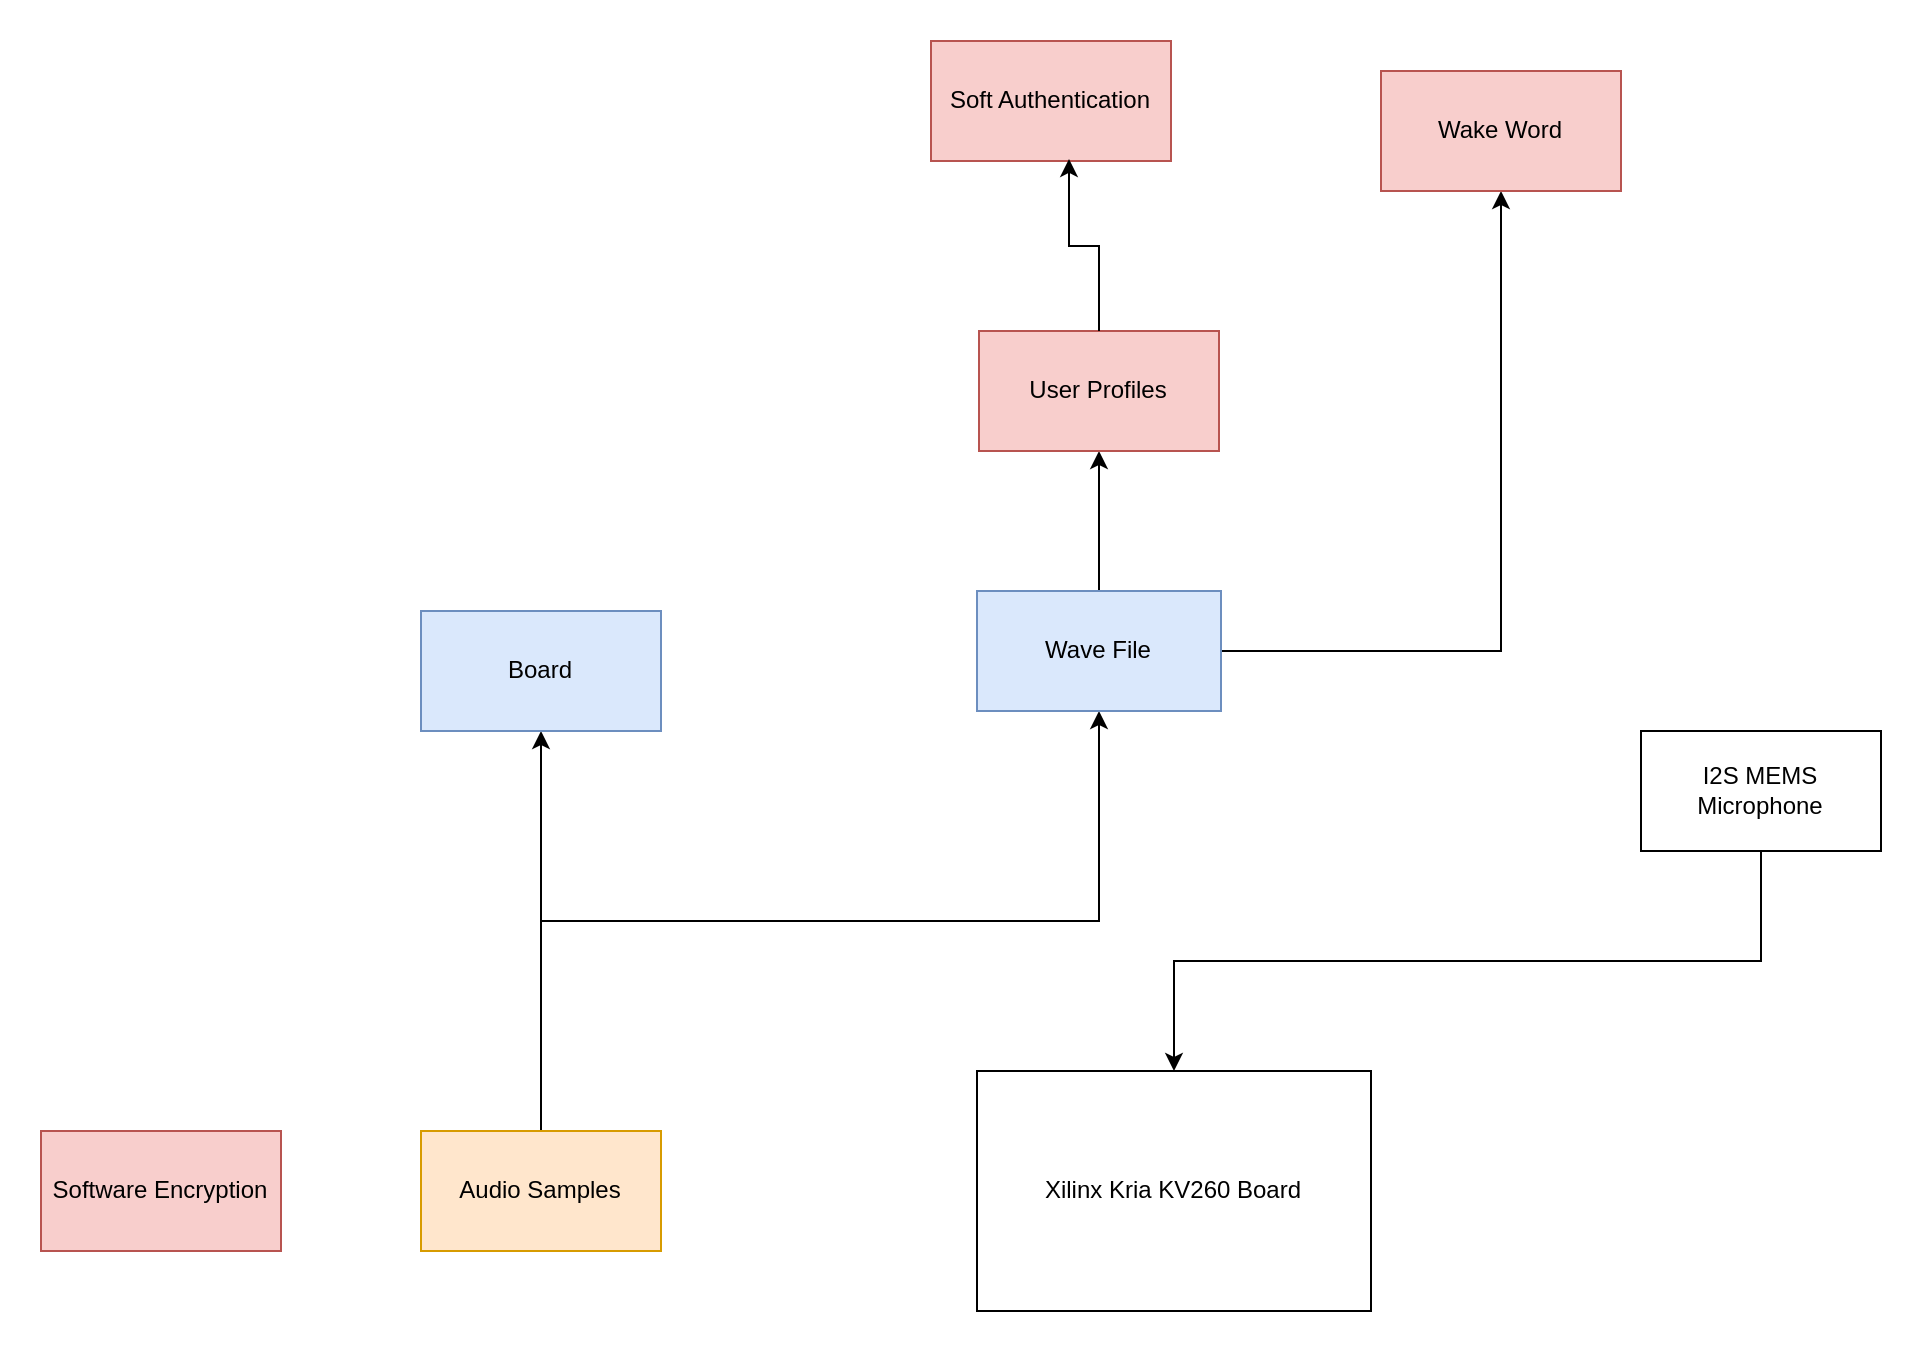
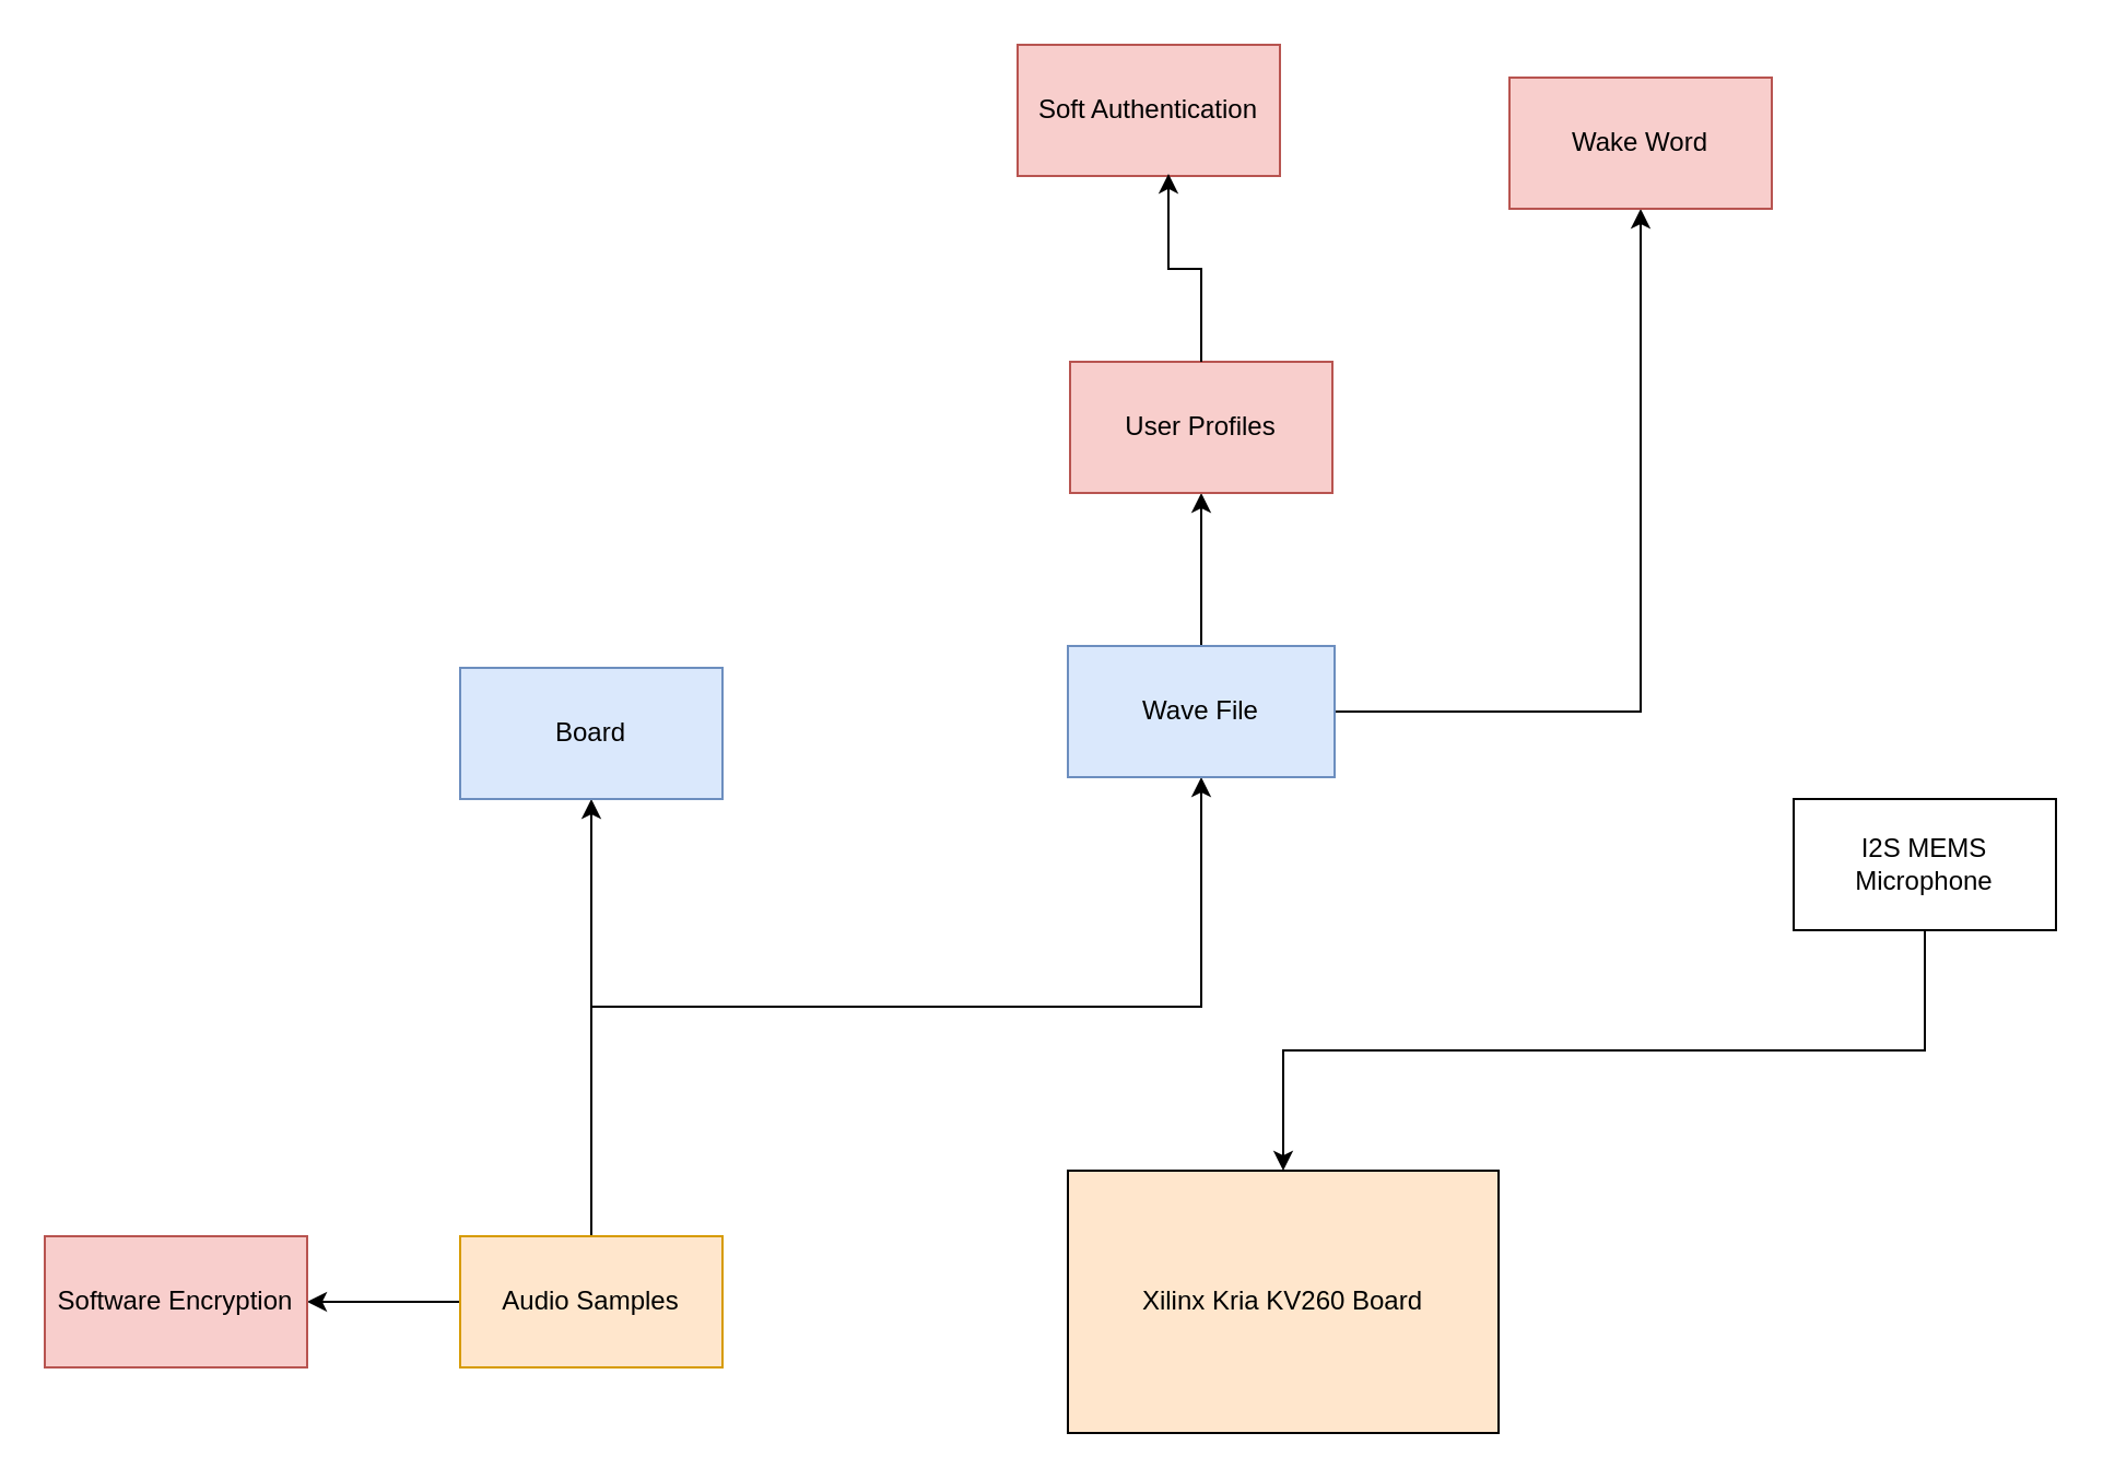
  <mxCell id="0" style=";html=1;" />
  <mxCell id="1" style=";html=1;" parent="0" />
  <mxCell id="2" style="edgeStyle=orthogonalEdgeStyle;rounded=0;orthogonalLoop=1;jettySize=auto;html=1;exitX=0.5;exitY=1;exitDx=0;exitDy=0;" edge="1" parent="1" source="3" target="4"><mxGeometry relative="1" as="geometry" /></mxCell>
  <mxCell id="3" value="I2S MEMS Microphone" style="rounded=0;whiteSpace=wrap;html=1;" vertex="1" parent="1"><mxGeometry x="820" y="365" width="120" height="60" as="geometry" /></mxCell>
- <mxCell id="4" value="Xilinx Kria KV260 Board" style="rounded=0;whiteSpace=wrap;html=1;" vertex="1" parent="1"><mxGeometry x="488" y="535" width="197" height="120" as="geometry" /></mxCell>
+ <mxCell id="4" value="Xilinx Kria KV260 Board" style="rounded=0;whiteSpace=wrap;html=1;fillColor=#ffe6cc;" vertex="1" parent="1"><mxGeometry x="488" y="535" width="197" height="120" as="geometry" /></mxCell>
  <mxCell id="5" style="edgeStyle=orthogonalEdgeStyle;rounded=0;orthogonalLoop=1;jettySize=auto;html=1;exitX=0.5;exitY=0;exitDx=0;exitDy=0;entryX=0.5;entryY=1;entryDx=0;entryDy=0;" edge="1" parent="1" source="8" target="12"><mxGeometry relative="1" as="geometry" /></mxCell>
  <mxCell id="6" style="edgeStyle=orthogonalEdgeStyle;rounded=0;orthogonalLoop=1;jettySize=auto;html=1;exitX=0.5;exitY=0;exitDx=0;exitDy=0;entryX=0.5;entryY=1;entryDx=0;entryDy=0;" edge="1" parent="1" source="8" target="11"><mxGeometry relative="1" as="geometry" /></mxCell>
+ <mxCell id="7" style="edgeStyle=orthogonalEdgeStyle;rounded=0;orthogonalLoop=1;jettySize=auto;html=1;exitX=0;exitY=0.5;exitDx=0;exitDy=0;entryX=1;entryY=0.5;entryDx=0;entryDy=0;" edge="1" parent="1" source="8" target="13"><mxGeometry relative="1" as="geometry" /></mxCell>
  <mxCell id="8" value="Audio Samples" style="rounded=0;whiteSpace=wrap;html=1;fillColor=#ffe6cc;strokeColor=#d79b00;" vertex="1" parent="1"><mxGeometry x="210" y="565" width="120" height="60" as="geometry" /></mxCell>
  <mxCell id="9" style="edgeStyle=orthogonalEdgeStyle;rounded=0;orthogonalLoop=1;jettySize=auto;html=1;exitX=0.5;exitY=0;exitDx=0;exitDy=0;entryX=0.5;entryY=1;entryDx=0;entryDy=0;" edge="1" parent="1" source="11" target="15"><mxGeometry relative="1" as="geometry" /></mxCell>
  <mxCell id="10" style="edgeStyle=orthogonalEdgeStyle;rounded=0;orthogonalLoop=1;jettySize=auto;html=1;exitX=1;exitY=0.5;exitDx=0;exitDy=0;entryX=0.5;entryY=1;entryDx=0;entryDy=0;" edge="1" parent="1" source="11" target="14"><mxGeometry relative="1" as="geometry" /></mxCell>
  <mxCell id="11" value="Wave File" style="rounded=0;whiteSpace=wrap;html=1;fillColor=#dae8fc;strokeColor=#6c8ebf;" vertex="1" parent="1"><mxGeometry x="488" y="295" width="122" height="60" as="geometry" /></mxCell>
  <mxCell id="12" value="Board" style="rounded=0;whiteSpace=wrap;html=1;fillColor=#dae8fc;strokeColor=#6c8ebf;" vertex="1" parent="1"><mxGeometry x="210" y="305" width="120" height="60" as="geometry" /></mxCell>
  <mxCell id="13" value="Software Encryption" style="rounded=0;whiteSpace=wrap;html=1;fillColor=#f8cecc;strokeColor=#b85450;" vertex="1" parent="1"><mxGeometry x="20" y="565" width="120" height="60" as="geometry" /></mxCell>
  <mxCell id="14" value="Wake Word" style="rounded=0;whiteSpace=wrap;html=1;fillColor=#f8cecc;strokeColor=#b85450;" vertex="1" parent="1"><mxGeometry x="690" y="35" width="120" height="60" as="geometry" /></mxCell>
  <mxCell id="15" value="User Profiles" style="rounded=0;whiteSpace=wrap;html=1;fillColor=#f8cecc;strokeColor=#b85450;" vertex="1" parent="1"><mxGeometry x="489" y="165" width="120" height="60" as="geometry" /></mxCell>
  <mxCell id="16" value="Soft Authentication" style="rounded=0;whiteSpace=wrap;html=1;fillColor=#f8cecc;strokeColor=#b85450;" vertex="1" parent="1"><mxGeometry x="465" y="20" width="120" height="60" as="geometry" /></mxCell>
  <mxCell id="17" style="edgeStyle=orthogonalEdgeStyle;rounded=0;orthogonalLoop=1;jettySize=auto;html=1;exitX=0.5;exitY=0;exitDx=0;exitDy=0;entryX=0.575;entryY=0.983;entryDx=0;entryDy=0;entryPerimeter=0;" edge="1" parent="1" source="15" target="16"><mxGeometry relative="1" as="geometry" /></mxCell>
